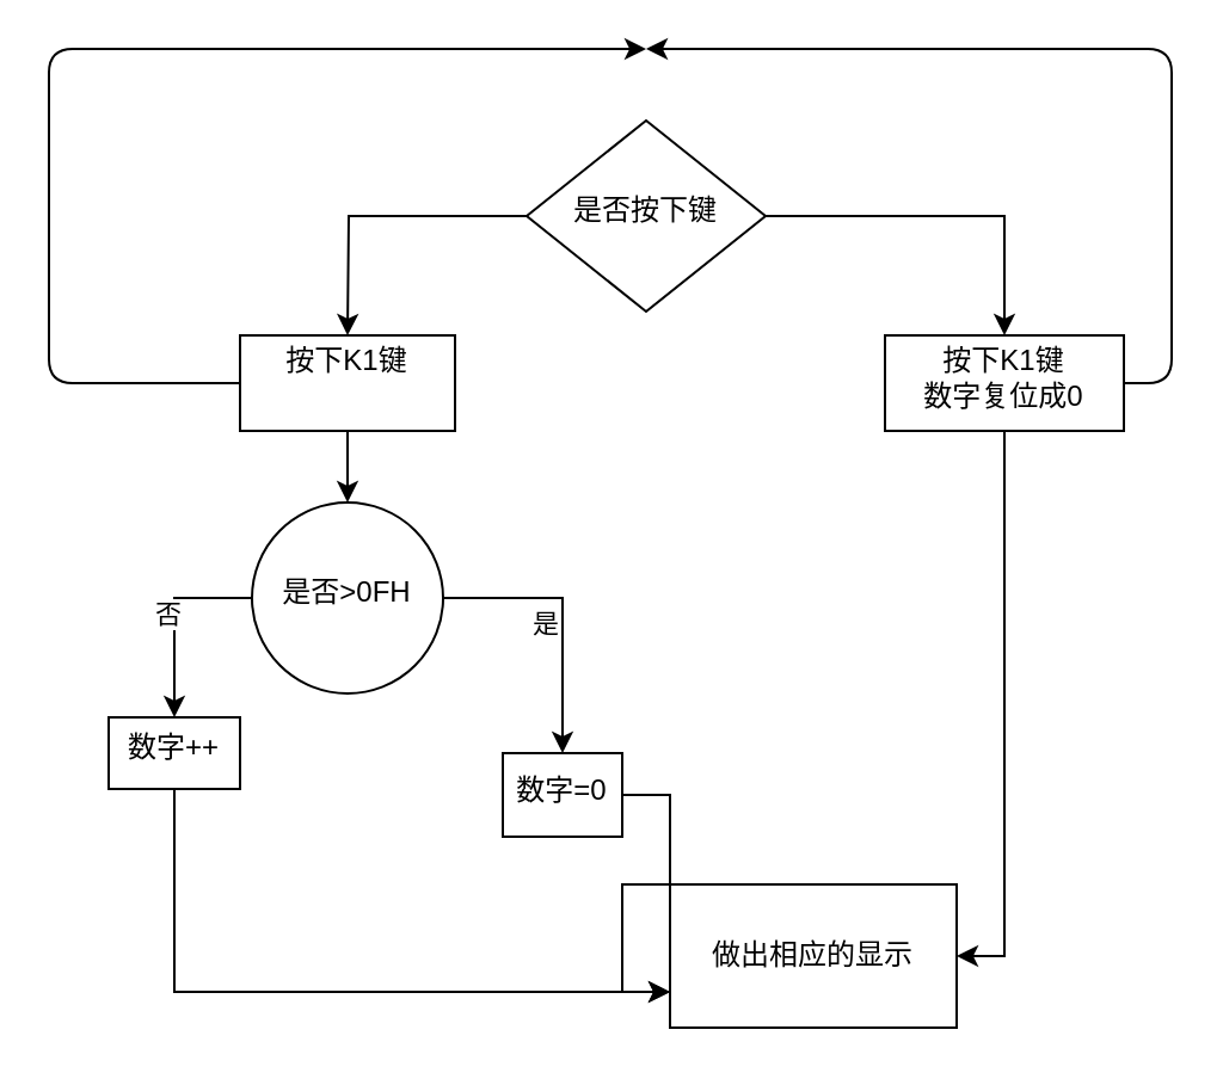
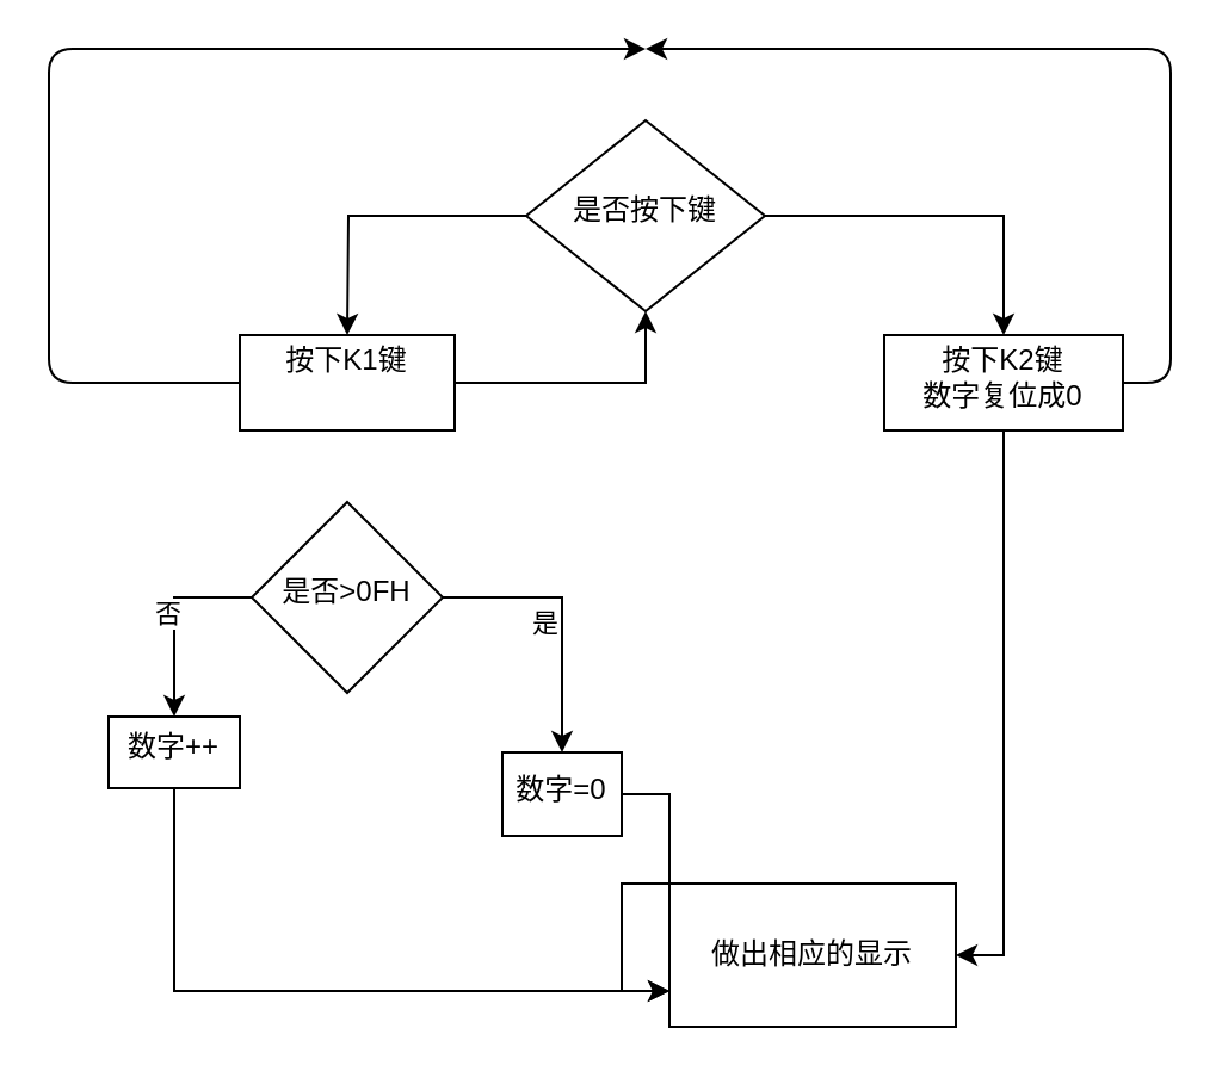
  <mxCell id="0" />
  <mxCell id="1" parent="0" />
  <mxCell id="2" value="" style="edgeStyle=orthogonalEdgeStyle;rounded=0;orthogonalLoop=1;jettySize=auto;html=1;" edge="1" parent="1" source="4" target="6"><mxGeometry relative="1" as="geometry" /></mxCell>
  <mxCell id="3" value="" style="edgeStyle=orthogonalEdgeStyle;rounded=0;orthogonalLoop=1;jettySize=auto;html=1;" edge="1" parent="1" source="4"><mxGeometry relative="1" as="geometry"><mxPoint x="145" y="140" as="targetPoint" /></mxGeometry></mxCell>
  <mxCell id="4" value="是否按下键" style="rhombus;whiteSpace=wrap;html=1;shadow=0;fontFamily=Helvetica;fontSize=12;align=center;strokeWidth=1;spacing=6;spacingTop=-4;" parent="1" vertex="1"><mxGeometry x="220" y="50" width="100" height="80" as="geometry" /></mxCell>
  <mxCell id="5" value="" style="edgeStyle=orthogonalEdgeStyle;rounded=0;orthogonalLoop=1;jettySize=auto;html=1;entryX=1;entryY=0.5;entryDx=0;entryDy=0;" edge="1" parent="1" source="6" target="9"><mxGeometry relative="1" as="geometry"><mxPoint x="400" y="260" as="targetPoint" /></mxGeometry></mxCell>
- <mxCell id="6" value="按下K1键&lt;br&gt;数字复位成0" style="whiteSpace=wrap;html=1;shadow=0;strokeWidth=1;spacing=6;spacingTop=-4;" vertex="1" parent="1"><mxGeometry x="370" y="140" width="100" height="40" as="geometry" /></mxCell>
- <mxCell id="7" value="" style="edgeStyle=orthogonalEdgeStyle;rounded=0;orthogonalLoop=1;jettySize=auto;html=1;" edge="1" parent="1" source="8" target="16"><mxGeometry relative="1" as="geometry" /></mxCell>
+ <mxCell id="6" value="按下K2键&lt;br&gt;数字复位成0" style="whiteSpace=wrap;html=1;shadow=0;strokeWidth=1;spacing=6;spacingTop=-4;" vertex="1" parent="1"><mxGeometry x="370" y="140" width="100" height="40" as="geometry" /></mxCell>
+ <mxCell id="7" value="" style="edgeStyle=orthogonalEdgeStyle;rounded=0;orthogonalLoop=1;jettySize=auto;html=1;" edge="1" parent="1" source="8" target="4"><mxGeometry relative="1" as="geometry" /></mxCell>
  <mxCell id="8" value="&lt;span&gt;按下K1键&lt;br&gt;&lt;br&gt;&lt;/span&gt;" style="whiteSpace=wrap;html=1;shadow=0;strokeWidth=1;spacing=6;spacingTop=-4;" vertex="1" parent="1"><mxGeometry x="100" y="140" width="90" height="40" as="geometry" /></mxCell>
  <mxCell id="9" value="做出相应的显示" style="rounded=0;whiteSpace=wrap;html=1;" vertex="1" parent="1"><mxGeometry x="280" y="370" width="120" height="60" as="geometry" /></mxCell>
  <mxCell id="10" value="" style="endArrow=classic;html=1;exitX=1;exitY=0.5;exitDx=0;exitDy=0;" edge="1" parent="1" source="6"><mxGeometry width="50" height="50" relative="1" as="geometry"><mxPoint x="380" y="110" as="sourcePoint" /><mxPoint x="270" y="20" as="targetPoint" /><Array as="points"><mxPoint x="490" y="160" /><mxPoint x="490" y="20" /></Array></mxGeometry></mxCell>
  <mxCell id="11" value="" style="endArrow=classic;html=1;" edge="1" parent="1" source="8"><mxGeometry width="50" height="50" relative="1" as="geometry"><mxPoint x="230" y="210" as="sourcePoint" /><mxPoint x="270" y="20" as="targetPoint" /><Array as="points"><mxPoint x="20" y="160" /><mxPoint x="20" y="20" /></Array></mxGeometry></mxCell>
  <mxCell id="12" value="" style="edgeStyle=orthogonalEdgeStyle;rounded=0;orthogonalLoop=1;jettySize=auto;html=1;" edge="1" parent="1" source="16" target="18"><mxGeometry relative="1" as="geometry" /></mxCell>
  <mxCell id="13" value="是" style="edgeLabel;html=1;align=center;verticalAlign=middle;resizable=0;points=[];" vertex="1" connectable="0" parent="12"><mxGeometry x="-0.274" y="-10" relative="1" as="geometry"><mxPoint as="offset" /></mxGeometry></mxCell>
  <mxCell id="14" value="" style="edgeStyle=orthogonalEdgeStyle;rounded=0;orthogonalLoop=1;jettySize=auto;html=1;" edge="1" parent="1" source="16" target="20"><mxGeometry relative="1" as="geometry" /></mxCell>
  <mxCell id="15" value="否" style="edgeLabel;html=1;align=center;verticalAlign=middle;resizable=0;points=[];" vertex="1" connectable="0" parent="14"><mxGeometry x="-0.212" y="7" relative="1" as="geometry"><mxPoint x="-10" y="6" as="offset" /></mxGeometry></mxCell>
- <mxCell id="16" value="是否&amp;gt;0FH" style="ellipse;whiteSpace=wrap;html=1;shadow=0;strokeWidth=1;spacing=6;spacingTop=-4;" vertex="1" parent="1"><mxGeometry x="105" y="210" width="80" height="80" as="geometry" /></mxCell>
+ <mxCell id="16" value="是否&amp;gt;0FH" style="rhombus;whiteSpace=wrap;html=1;shadow=0;strokeWidth=1;spacing=6;spacingTop=-4;" vertex="1" parent="1"><mxGeometry x="105" y="210" width="80" height="80" as="geometry" /></mxCell>
  <mxCell id="17" value="" style="edgeStyle=orthogonalEdgeStyle;rounded=0;orthogonalLoop=1;jettySize=auto;html=1;entryX=0;entryY=0.75;entryDx=0;entryDy=0;" edge="1" parent="1" source="18" target="9"><mxGeometry relative="1" as="geometry"><mxPoint x="215" y="410" as="targetPoint" /></mxGeometry></mxCell>
  <mxCell id="18" value="数字=0" style="whiteSpace=wrap;html=1;shadow=0;strokeWidth=1;spacing=6;spacingTop=-4;" vertex="1" parent="1"><mxGeometry x="210" y="315" width="50" height="35" as="geometry" /></mxCell>
  <mxCell id="19" value="" style="edgeStyle=orthogonalEdgeStyle;rounded=0;orthogonalLoop=1;jettySize=auto;html=1;entryX=0;entryY=0.75;entryDx=0;entryDy=0;" edge="1" parent="1" source="20" target="9"><mxGeometry relative="1" as="geometry"><mxPoint x="72.5" y="410" as="targetPoint" /><Array as="points"><mxPoint x="72" y="415" /></Array></mxGeometry></mxCell>
  <mxCell id="20" value="&lt;span&gt;数字++&lt;/span&gt;" style="whiteSpace=wrap;html=1;shadow=0;strokeWidth=1;spacing=6;spacingTop=-4;" vertex="1" parent="1"><mxGeometry x="45" y="300" width="55" height="30" as="geometry" /></mxCell>
